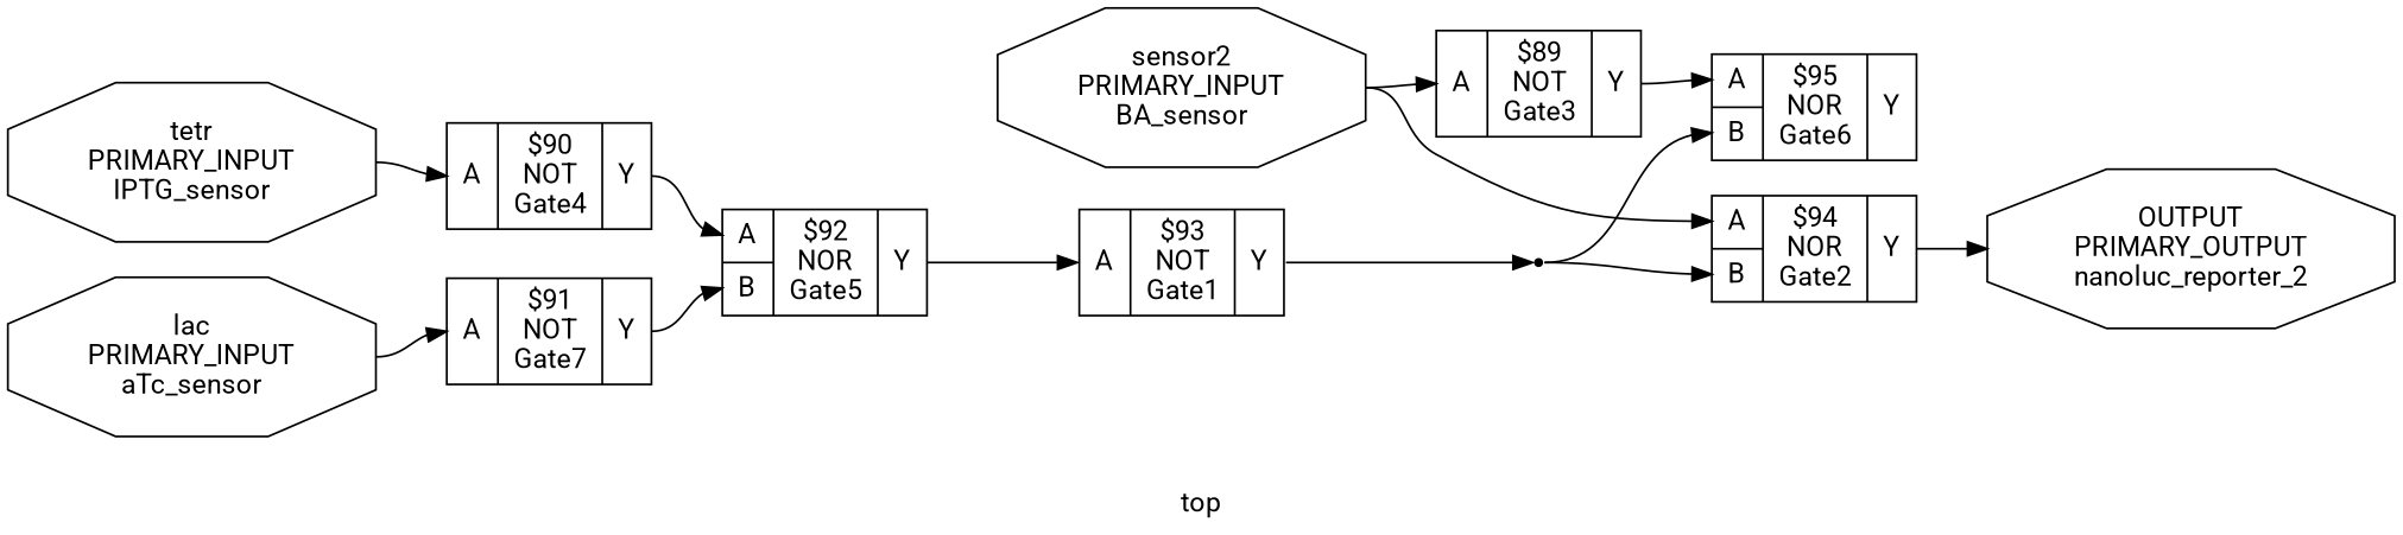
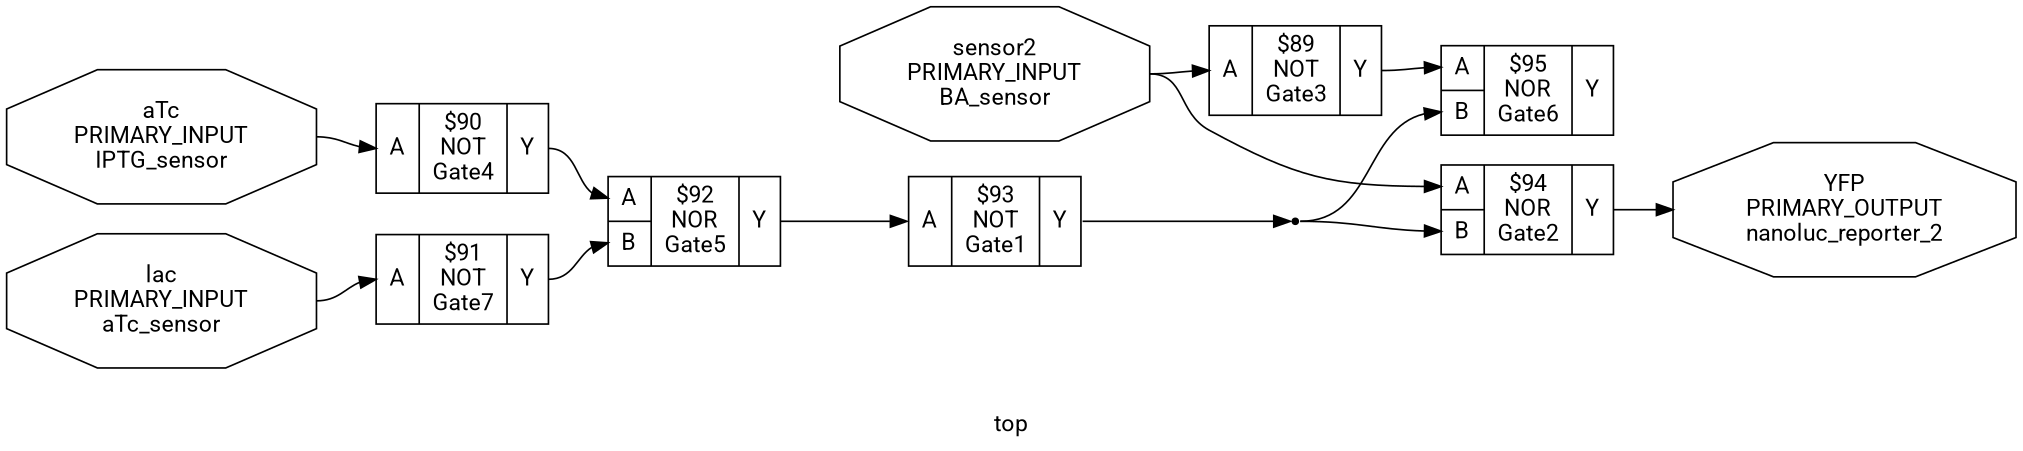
  digraph {
    fontname=Roboto
    label=top
    rankdir=LR
    remincross=true
    node [fontname=Roboto shape=record]
    edge [color=black fontcolor=black fontname=Roboto headport="p11:w" tailport=e]
-   n7 [fontcolor=black label="OUTPUT\nPRIMARY_OUTPUT\nnanoluc_reporter_2" shape=octagon]
+   n7 [fontcolor=black label="YFP\nPRIMARY_OUTPUT\nnanoluc_reporter_2" shape=octagon]
    n8 [fontcolor=black label="lac\nPRIMARY_INPUT\naTc_sensor" shape=octagon]
    c15 [label="{{<p11> A}|$91\nNOT\nGate7|{<p12> Y}}"]
    c17 [label="{{<p11> A|<p16> B}|$92\nNOR\nGate5|{<p12> Y}}"]
    n9 [fontcolor=black label="sensor2\nPRIMARY_INPUT\nBA_sensor" shape=octagon]
    c13 [label="{{<p11> A}|$89\nNOT\nGate3|{<p12> Y}}"]
    c19 [label="{{<p11> A|<p16> B}|$94\nNOR\nGate2|{<p12> Y}}"]
    c20 [label="{{<p11> A|<p16> B}|$95\nNOR\nGate6|{<p12> Y}}"]
-   n10 [fontcolor=black label="tetr\nPRIMARY_INPUT\nIPTG_sensor" shape=octagon]
+   n10 [fontcolor=black label="aTc\nPRIMARY_INPUT\nIPTG_sensor" shape=octagon]
    c14 [label="{{<p11> A}|$90\nNOT\nGate4|{<p12> Y}}"]
    c18 [label="{{<p11> A}|$93\nNOT\nGate1|{<p12> Y}}"]
    n1 [shape=point]
    n8 -> c15
    c15 -> c17 [headport="p16:w" tailport="p12:e"]
    c17 -> c18 [tailport="p12:e"]
    n9 -> c13
    n9 -> c19
    c13 -> c20 [tailport="p12:e"]
    c19 -> n7 [headport=w tailport="p12:e"]
    n10 -> c14
    c14 -> c17 [tailport="p12:e"]
    c18 -> n1 [headport=w tailport="p12:e"]
    n1 -> c19 [headport="p16:w"]
    n1 -> c20 [headport="p16:w"]
  }
